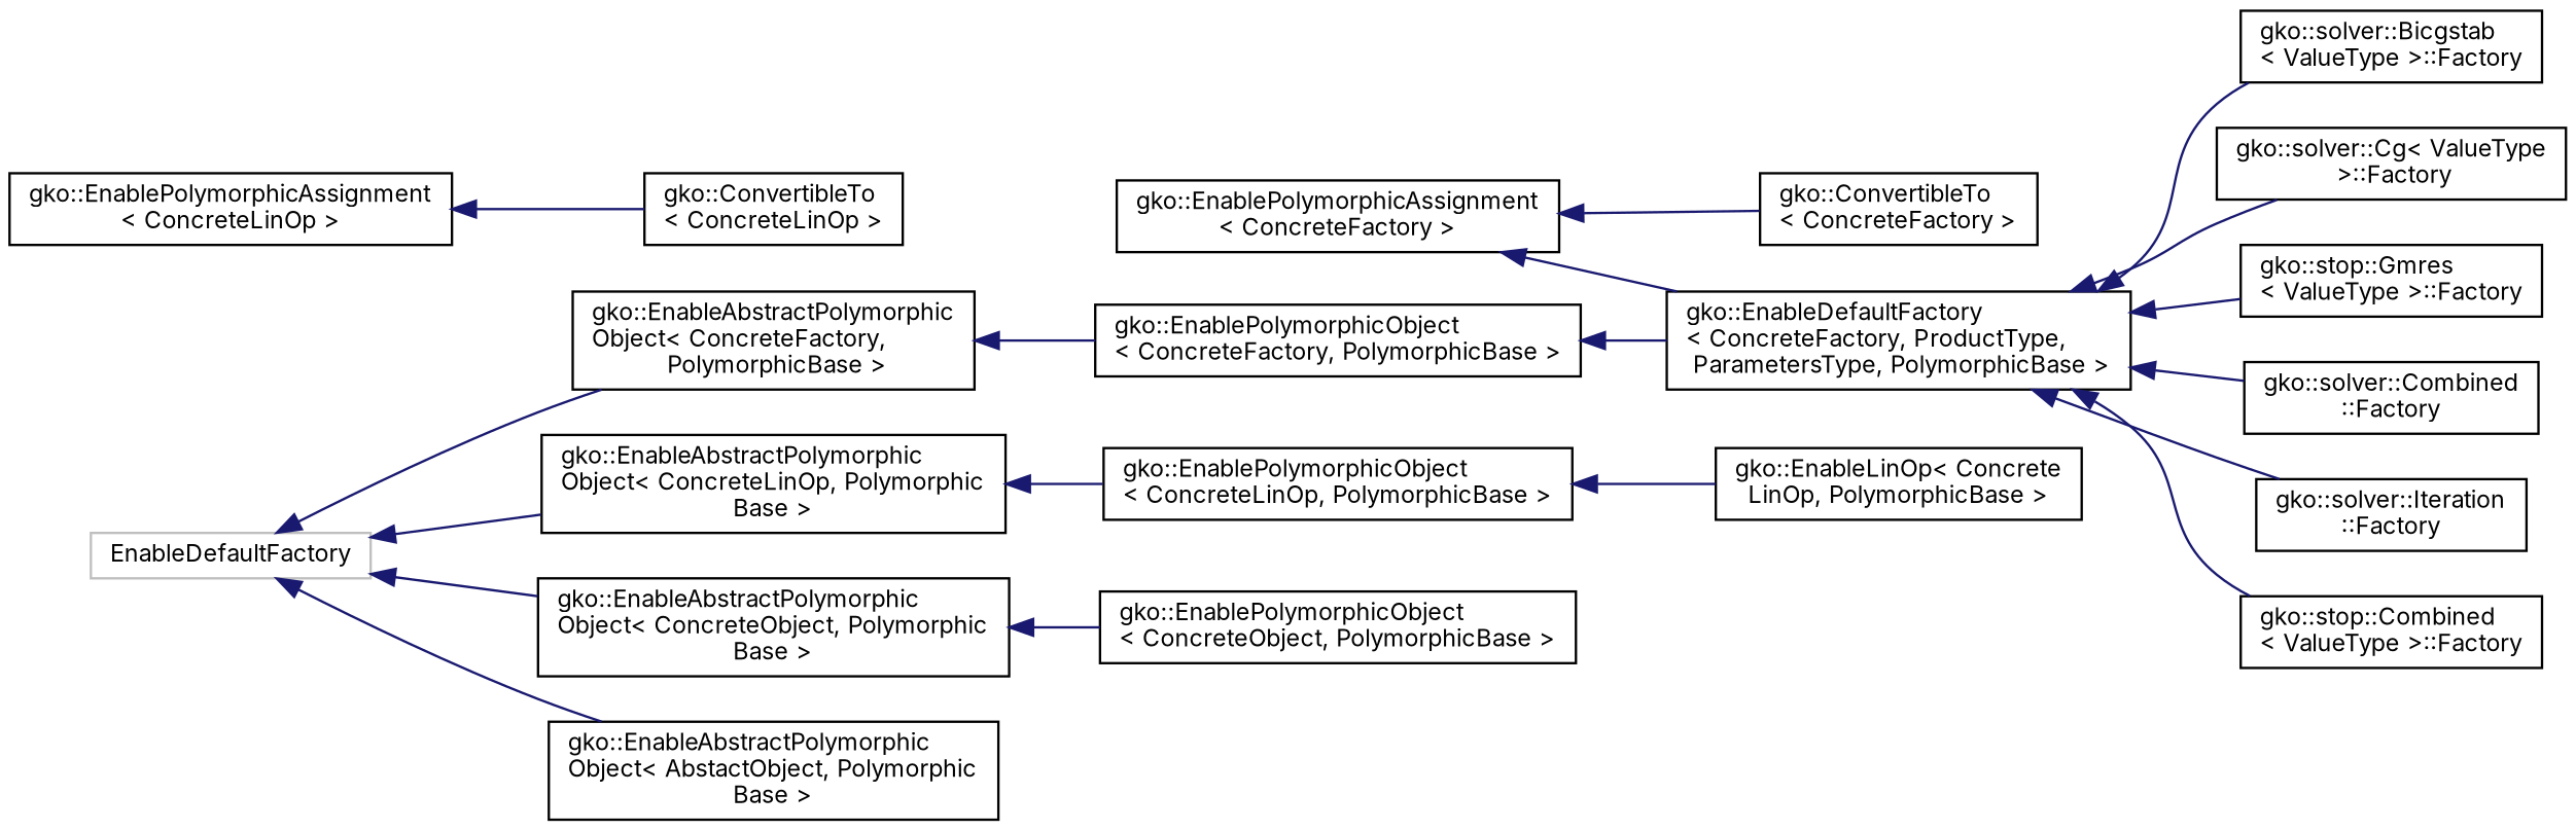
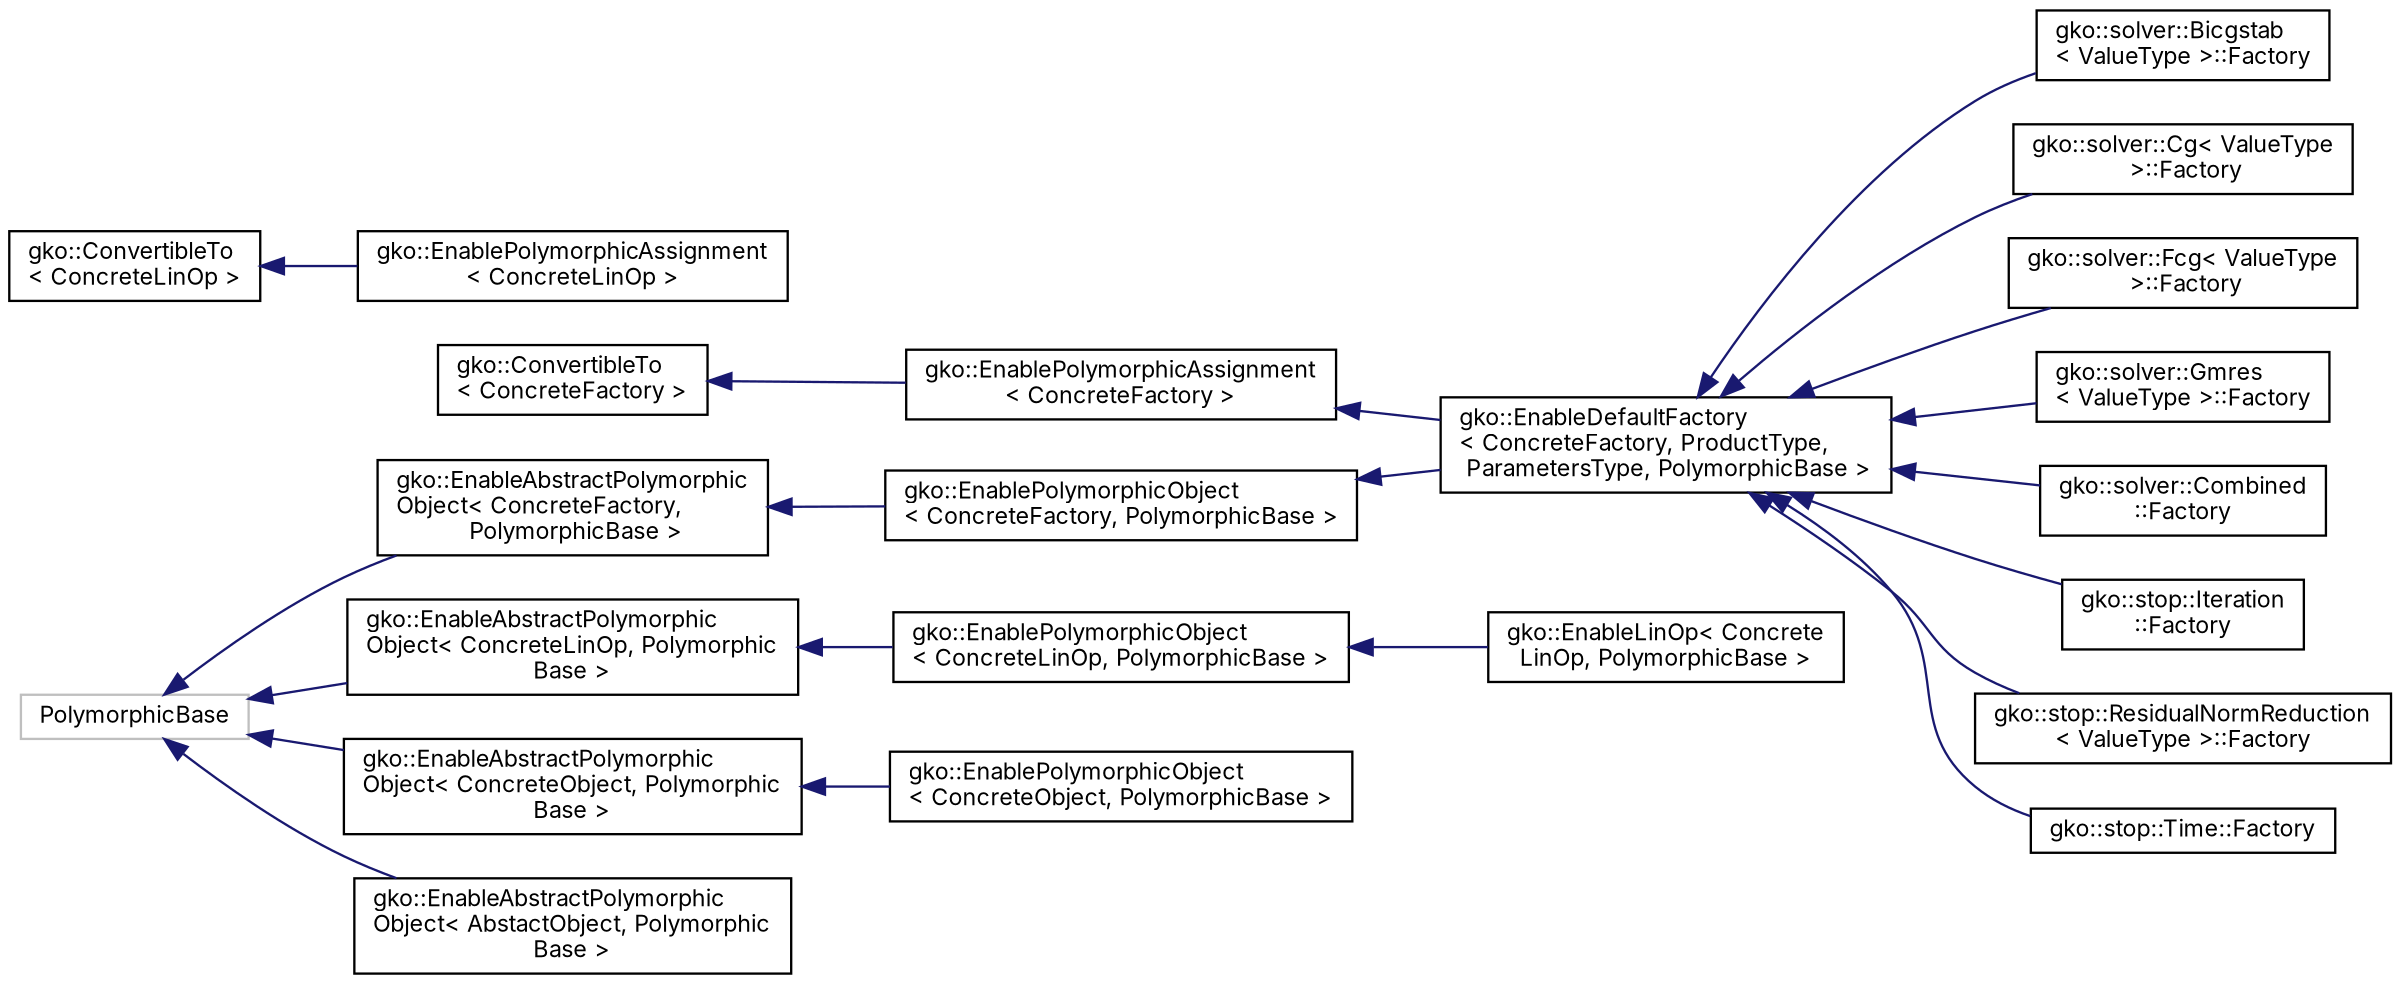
  digraph {
    fontname=Inter
    rankdir=LR
    node [color=black fillcolor=white fontname=Inter fontsize=10 shape=record style=filled]
    edge [color=midnightblue dir=back fontname=Inter fontsize=10 labelfontname=Helvetica labelfontsize=10 style=solid]
    n1 [height=0.2 label="gko::ConvertibleTo\l\< ConcreteFactory \>" width=0.4]
    n2 [height=0.2 label="gko::EnablePolymorphicAssignment\l\< ConcreteFactory \>" width=0.4]
    n3 [height=0.2 label="gko::EnableDefaultFactory\l\< ConcreteFactory, ProductType,\l ParametersType, PolymorphicBase \>" width=0.4]
    n4 [height=0.2 label="gko::solver::Bicgstab\l\< ValueType \>::Factory" width=0.4]
    n5 [height=0.2 label="gko::solver::Cg\< ValueType\l \>::Factory" width=0.4]
-   n7 [height=0.2 label="gko::stop::Gmres\l\< ValueType \>::Factory" width=0.4]
+   n6 [height=0.2 label="gko::solver::Fcg\< ValueType\l \>::Factory" width=0.4]
+   n7 [height=0.2 label="gko::solver::Gmres\l\< ValueType \>::Factory" width=0.4]
    n8 [height=0.2 label="gko::solver::Combined\l::Factory" width=0.4]
-   n9 [height=0.2 label="gko::solver::Iteration\l::Factory" width=0.4]
-   n10 [height=0.2 label="gko::stop::Combined\l\< ValueType \>::Factory" width=0.4]
+   n9 [height=0.2 label="gko::stop::Iteration\l::Factory" width=0.4]
+   n10 [height=0.2 label="gko::stop::ResidualNormReduction\l\< ValueType \>::Factory" width=0.4]
+   n11 [height=0.2 label="gko::stop::Time::Factory" width=0.4]
    n12 [height=0.2 label="gko::ConvertibleTo\l\< ConcreteLinOp \>" width=0.4]
    n13 [height=0.2 label="gko::EnablePolymorphicAssignment\l\< ConcreteLinOp \>" width=0.4]
    n14 [height=0.2 label="gko::EnableLinOp\< Concrete\lLinOp, PolymorphicBase \>" width=0.4]
-   n15 [color=grey75 height=0.2 label=EnableDefaultFactory width=0.4]
+   n15 [color=grey75 height=0.2 label=PolymorphicBase width=0.4]
    n16 [height=0.2 label="gko::EnableAbstractPolymorphic\lObject\< ConcreteFactory,\l PolymorphicBase \>" width=0.4]
    n17 [height=0.2 label="gko::EnableAbstractPolymorphic\lObject\< ConcreteLinOp, Polymorphic\lBase \>" width=0.4]
    n18 [height=0.2 label="gko::EnableAbstractPolymorphic\lObject\< ConcreteObject, Polymorphic\lBase \>" width=0.4]
    n19 [height=0.2 label="gko::EnableAbstractPolymorphic\lObject\< AbstactObject, Polymorphic\lBase \>" width=0.4]
    n20 [height=0.2 label="gko::EnablePolymorphicObject\l\< ConcreteFactory, PolymorphicBase \>" width=0.4]
    n21 [height=0.2 label="gko::EnablePolymorphicObject\l\< ConcreteLinOp, PolymorphicBase \>" width=0.4]
    n22 [height=0.2 label="gko::EnablePolymorphicObject\l\< ConcreteObject, PolymorphicBase \>" width=0.4]
-   n2 -> n1
+   n1 -> n2
    n2 -> n3
    n3 -> n4
    n3 -> n5
+   n3 -> n6
    n3 -> n7
    n3 -> n8
    n3 -> n9
    n3 -> n10
-   n13 -> n12
+   n3 -> n11
+   n12 -> n13
    n15 -> n16
    n15 -> n17
    n15 -> n18
    n15 -> n19
    n16 -> n20
    n17 -> n21
    n18 -> n22
    n20 -> n3
    n21 -> n14
  }
